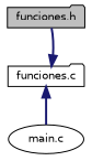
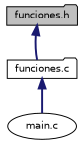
  digraph {
    node [color=black fillcolor=white fontname=Helvetica fontsize=10 shape=folder style=filled]
    edge [color=midnightblue dir=back fontname=Helvetica fontsize=10 labelfontname=Helvetica labelfontsize=10 style=bold]
    n1 [fillcolor=grey75 fontcolor=black height=0.2 label="funciones.h" width=0.4]
    n2 [height=0.2 label="funciones.c" width=0.4]
    n3 [height=0.2 label="main.c" shape=ellipse width=0.4]
-   n2 -> n1
+   n1 -> n2
    n2 -> n3
  }
